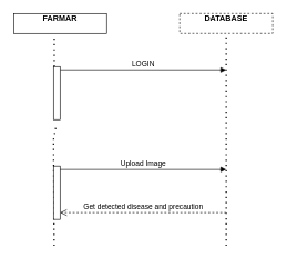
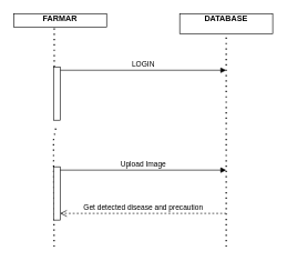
  <mxCell id="0" />
  <mxCell id="1" parent="0" />
- <mxCell id="2" value="&lt;b&gt;FARMAR&lt;/b&gt;" style="verticalAlign=top;align=center;overflow=fill;html=1;whiteSpace=wrap;" vertex="1" parent="1"><mxGeometry x="20" y="20" width="140" height="30" as="geometry" /></mxCell>
+ <mxCell id="2" value="&lt;b&gt;FARMAR&lt;/b&gt;" style="verticalAlign=top;align=center;overflow=fill;html=1;whiteSpace=wrap;" vertex="1" parent="1"><mxGeometry x="20" y="20" width="140" height="20" as="geometry" /></mxCell>
  <mxCell id="3" value="" style="endArrow=none;dashed=1;html=1;dashPattern=1 3;strokeWidth=2;rounded=0;entryX=0.437;entryY=1.087;entryDx=0;entryDy=0;entryPerimeter=0;" edge="1" parent="1" source="8" target="2"><mxGeometry width="50" height="50" relative="1" as="geometry"><mxPoint x="81" y="370" as="sourcePoint" /><mxPoint x="300" y="60" as="targetPoint" /><Array as="points" /></mxGeometry></mxCell>
- <mxCell id="4" value="&lt;b&gt;DATABASE&lt;/b&gt;" style="verticalAlign=top;align=center;overflow=fill;html=1;whiteSpace=wrap;dashed=1;" vertex="1" parent="1"><mxGeometry x="270" y="20" width="140" height="30" as="geometry" /></mxCell>
+ <mxCell id="4" value="&lt;b&gt;DATABASE&lt;/b&gt;" style="verticalAlign=top;align=center;overflow=fill;html=1;whiteSpace=wrap;" vertex="1" parent="1"><mxGeometry x="270" y="20" width="140" height="30" as="geometry" /></mxCell>
  <mxCell id="5" value="" style="endArrow=none;dashed=1;html=1;dashPattern=1 3;strokeWidth=2;rounded=0;entryX=0.5;entryY=1;entryDx=0;entryDy=0;" edge="1" parent="1" target="4"><mxGeometry width="50" height="50" relative="1" as="geometry"><mxPoint x="340" y="370" as="sourcePoint" /><mxPoint x="450" y="200" as="targetPoint" /><Array as="points"><mxPoint x="340" y="220" /></Array></mxGeometry></mxCell>
  <mxCell id="6" value="LOGIN" style="html=1;verticalAlign=bottom;endArrow=block;curved=0;rounded=0;exitX=1;exitY=0;exitDx=0;exitDy=5;exitPerimeter=0;" edge="1" parent="1" source="8"><mxGeometry relative="1" as="geometry"><mxPoint x="340" y="105" as="sourcePoint" /><mxPoint x="340" y="105" as="targetPoint" /></mxGeometry></mxCell>
  <mxCell id="7" value="" style="endArrow=none;dashed=1;html=1;dashPattern=1 3;strokeWidth=2;rounded=0;entryX=0.437;entryY=1.087;entryDx=0;entryDy=0;entryPerimeter=0;" edge="1" parent="1" target="8"><mxGeometry width="50" height="50" relative="1" as="geometry"><mxPoint x="81" y="370" as="sourcePoint" /><mxPoint x="81" y="53" as="targetPoint" /><Array as="points"><mxPoint x="80" y="210" /></Array></mxGeometry></mxCell>
  <mxCell id="8" value="" style="html=1;points=[[0,0,0,0,5],[0,1,0,0,-5],[1,0,0,0,5],[1,1,0,0,-5]];perimeter=orthogonalPerimeter;outlineConnect=0;targetShapes=umlLifeline;portConstraint=eastwest;newEdgeStyle={&quot;curved&quot;:0,&quot;rounded&quot;:0};" vertex="1" parent="1"><mxGeometry x="80" y="100" width="10" height="80" as="geometry" /></mxCell>
  <mxCell id="9" value="" style="html=1;points=[[0,0,0,0,5],[0,1,0,0,-5],[1,0,0,0,5],[1,1,0,0,-5]];perimeter=orthogonalPerimeter;outlineConnect=0;targetShapes=umlLifeline;portConstraint=eastwest;newEdgeStyle={&quot;curved&quot;:0,&quot;rounded&quot;:0};" vertex="1" parent="1"><mxGeometry x="80" y="250" width="10" height="80" as="geometry" /></mxCell>
  <mxCell id="10" value="Upload Image" style="html=1;verticalAlign=bottom;endArrow=block;curved=0;rounded=0;exitX=1;exitY=0;exitDx=0;exitDy=5;exitPerimeter=0;" edge="1" parent="1" source="9"><mxGeometry relative="1" as="geometry"><mxPoint x="340" y="260" as="sourcePoint" /><mxPoint x="340" y="255" as="targetPoint" /></mxGeometry></mxCell>
  <mxCell id="11" value="Get detected disease and precaution" style="html=1;verticalAlign=bottom;endArrow=open;dashed=1;endSize=8;curved=0;rounded=0;" edge="1" parent="1" target="9"><mxGeometry relative="1" as="geometry"><mxPoint x="230" y="400" as="targetPoint" /><mxPoint x="340" y="320" as="sourcePoint" /></mxGeometry></mxCell>
